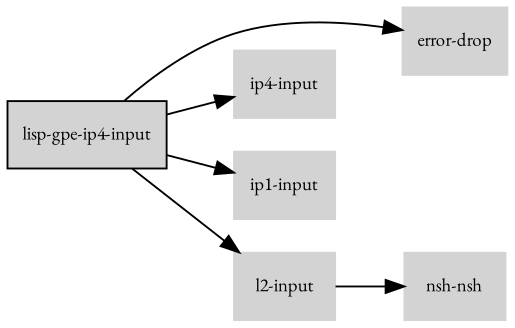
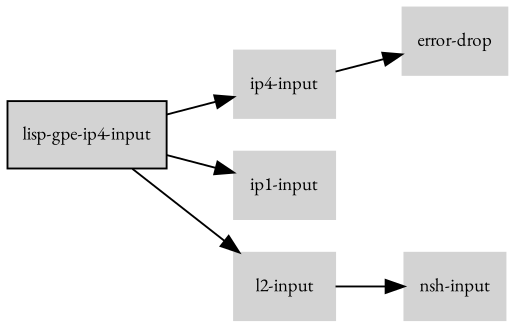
  digraph {
    fontname="EB Garamond"
    rankdir=LR
    node [color=lightgray fillcolor=lightgray fontcolor=black fontname="EB Garamond" fontsize=10 shape=box style=filled]
    edge [fontname="EB Garamond" fontsize=8]
    "lisp-gpe-ip4-input" [color=black]
    "error-drop"
    "ip4-input"
    n4 [label="ip1-input"]
    "l2-input"
-   "nsh-input" [label="nsh-nsh"]
-   "lisp-gpe-ip4-input" -> "error-drop"
+   "nsh-input"
+   "ip4-input" -> "error-drop"
    "lisp-gpe-ip4-input" -> "ip4-input"
    "lisp-gpe-ip4-input" -> n4
    "lisp-gpe-ip4-input" -> "l2-input"
    "l2-input" -> "nsh-input"
  }
